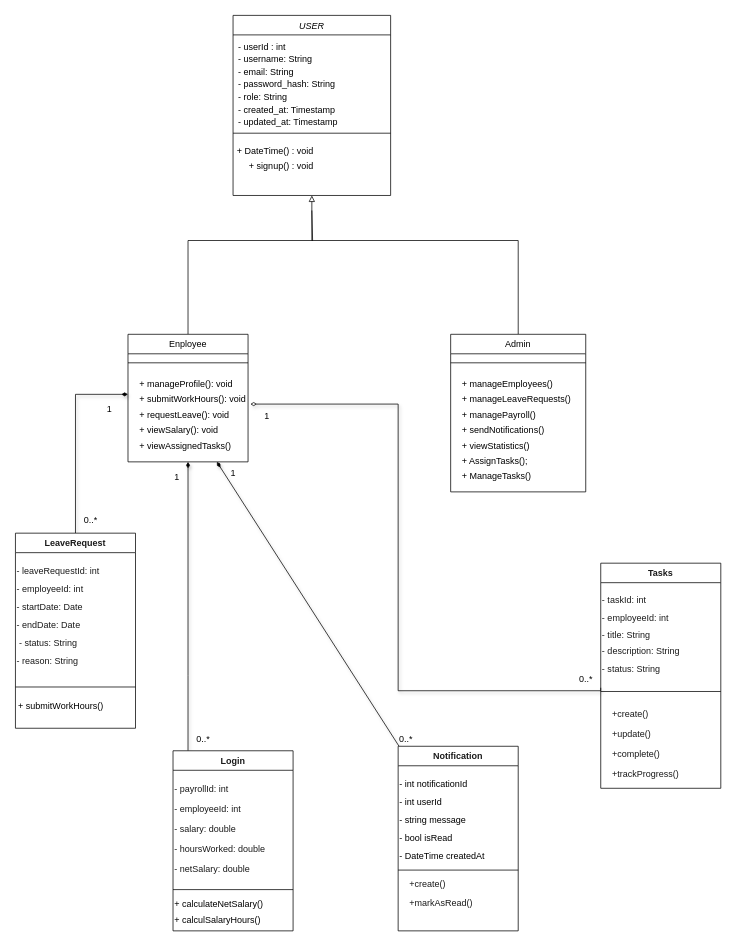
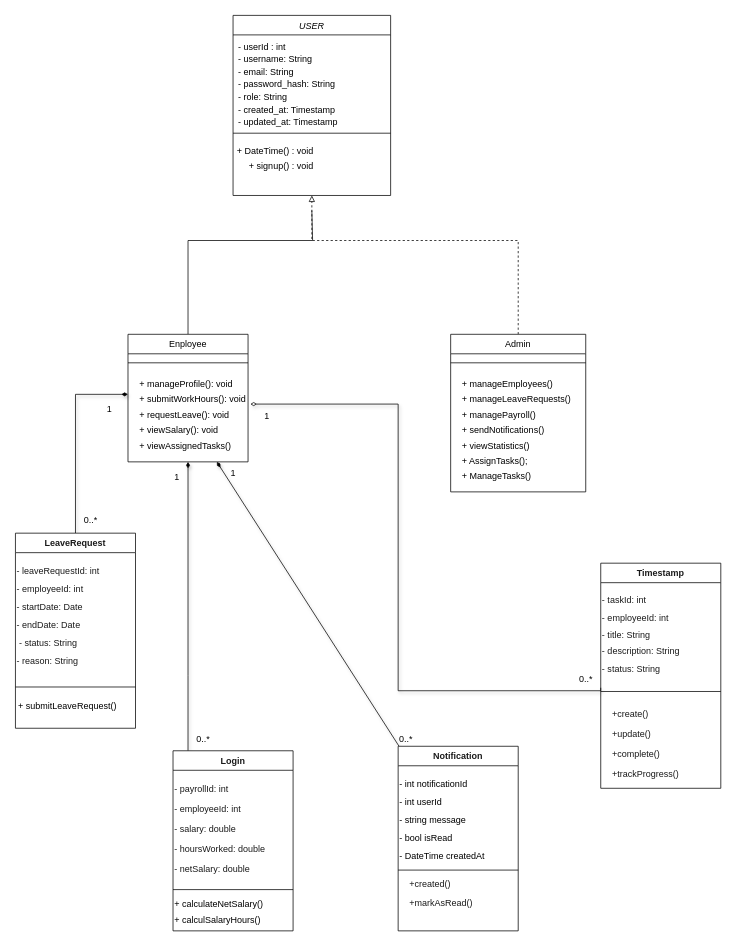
  <mxCell id="0" />
  <mxCell id="1" parent="0" />
  <mxCell id="2" value="USER&#10;" style="swimlane;fontStyle=2;align=center;verticalAlign=top;childLayout=stackLayout;horizontal=1;startSize=26;horizontalStack=0;resizeParent=1;resizeLast=0;collapsible=1;marginBottom=0;rounded=0;shadow=0;strokeWidth=1;flipH=0;flipV=0;swimlaneFillColor=default;" vertex="1" parent="1"><mxGeometry x="310" y="20" width="210" height="240" as="geometry"><mxRectangle x="230" y="140" width="160" height="26" as="alternateBounds" /></mxGeometry></mxCell>
  <mxCell id="3" value="&lt;div style=&quot;line-height: 140%;&quot;&gt;- userId : int&lt;br&gt;- username: String&lt;br&gt;- email: String&lt;br&gt;- password_hash: String&lt;br&gt;- role: String&lt;br&gt;- created_at: Timestamp&lt;br&gt;- updated_at: Timestamp&lt;/div&gt;" style="text;align=left;verticalAlign=top;spacingLeft=4;spacingRight=4;overflow=hidden;rotatable=0;points=[[0,0.5],[1,0.5]];portConstraint=eastwest;fillColor=none;spacing=3;labelBackgroundColor=none;html=1;" vertex="1" parent="2"><mxGeometry y="26" width="210" height="124" as="geometry" /></mxCell>
  <mxCell id="4" value="" style="line;html=1;strokeWidth=1;align=left;verticalAlign=middle;spacingTop=-1;spacingLeft=3;spacingRight=3;rotatable=0;labelPosition=right;points=[];portConstraint=eastwest;" vertex="1" parent="2"><mxGeometry y="150" width="210" height="14" as="geometry" /></mxCell>
  <mxCell id="5" value="&lt;div style=&quot;line-height: 170%;&quot;&gt;&lt;span style=&quot;background-color: transparent; color: light-dark(rgb(0, 0, 0), rgb(255, 255, 255)); text-align: right;&quot;&gt;&amp;nbsp;+ DateTime() : void&lt;/span&gt;&lt;br&gt;&lt;div style=&quot;text-align: right;&quot;&gt;&amp;nbsp;+ signup() : void&lt;/div&gt;&lt;/div&gt;" style="text;whiteSpace=wrap;html=1;" vertex="1" parent="2"><mxGeometry y="164" width="210" height="56" as="geometry" /></mxCell>
  <mxCell id="6" style="edgeStyle=orthogonalEdgeStyle;rounded=0;orthogonalLoop=1;jettySize=auto;html=1;entryX=0.5;entryY=1;entryDx=0;entryDy=0;strokeColor=none;endArrow=open;" edge="1" parent="1" source="8" target="2"><mxGeometry relative="1" as="geometry" /></mxCell>
  <mxCell id="7" style="edgeStyle=orthogonalEdgeStyle;rounded=0;orthogonalLoop=1;jettySize=auto;html=1;strokeColor=default;endArrow=none;startFill=0;" edge="1" parent="1" source="8"><mxGeometry relative="1" as="geometry"><mxPoint x="415" y="280" as="targetPoint" /><Array as="points"><mxPoint x="250" y="320" /><mxPoint x="416" y="320" /></Array></mxGeometry></mxCell>
  <mxCell id="8" value="Enployee" style="swimlane;fontStyle=0;align=center;verticalAlign=top;childLayout=stackLayout;horizontal=1;startSize=26;horizontalStack=0;resizeParent=1;resizeLast=0;collapsible=1;marginBottom=0;rounded=0;shadow=0;strokeWidth=1;swimlaneFillColor=default;" vertex="1" parent="1"><mxGeometry x="170" y="445" width="160" height="170" as="geometry"><mxRectangle x="340" y="380" width="170" height="26" as="alternateBounds" /></mxGeometry></mxCell>
  <mxCell id="9" value="" style="line;html=1;strokeWidth=1;align=left;verticalAlign=middle;spacingTop=-1;spacingLeft=3;spacingRight=3;rotatable=0;labelPosition=right;points=[];portConstraint=eastwest;" vertex="1" parent="8"><mxGeometry y="26" width="160" height="24" as="geometry" /></mxCell>
  <mxCell id="10" value="&lt;div style=&quot;line-height: 170%;&quot;&gt;&amp;nbsp; &amp;nbsp; + manageProfile(): void&lt;/div&gt;&lt;div style=&quot;line-height: 170%;&quot;&gt;&amp;nbsp; &amp;nbsp; + submitWorkHours(): void&lt;/div&gt;&lt;div style=&quot;line-height: 170%;&quot;&gt;&amp;nbsp; &amp;nbsp; + requestLeave(): void&lt;/div&gt;&lt;div style=&quot;line-height: 170%;&quot;&gt;&amp;nbsp; &amp;nbsp; + viewSalary(): void&lt;/div&gt;&lt;div style=&quot;line-height: 170%;&quot;&gt;&amp;nbsp; &amp;nbsp; + viewAssignedTasks()&lt;/div&gt;&lt;div&gt;&lt;br&gt;&lt;/div&gt;" style="text;whiteSpace=wrap;html=1;align=left;" vertex="1" parent="8"><mxGeometry y="50" width="160" height="120" as="geometry" /></mxCell>
- <mxCell id="11" value="&lt;strong style=&quot;color: rgb(26, 26, 26);&quot;&gt;Tasks&lt;/strong&gt;" style="swimlane;fontStyle=1;align=center;verticalAlign=top;childLayout=stackLayout;horizontal=1;startSize=26;horizontalStack=0;resizeParent=1;resizeParentMax=0;resizeLast=0;collapsible=1;marginBottom=0;whiteSpace=wrap;html=1;swimlaneFillColor=default;" vertex="1" parent="1"><mxGeometry x="800" y="750" width="160" height="300" as="geometry" /></mxCell>
+ <mxCell id="11" value="&lt;strong style=&quot;color: rgb(26, 26, 26);&quot;&gt;Timestamp&lt;/strong&gt;" style="swimlane;fontStyle=1;align=center;verticalAlign=top;childLayout=stackLayout;horizontal=1;startSize=26;horizontalStack=0;resizeParent=1;resizeParentMax=0;resizeLast=0;collapsible=1;marginBottom=0;whiteSpace=wrap;html=1;swimlaneFillColor=default;" vertex="1" parent="1"><mxGeometry x="800" y="750" width="160" height="300" as="geometry" /></mxCell>
  <mxCell id="12" value="&lt;p style=&quot;line-height: 90%;&quot;&gt;&lt;font color=&quot;#1a1a1a&quot;&gt;- taskId: int&amp;nbsp;&amp;nbsp;&lt;/font&gt;&lt;/p&gt;&lt;p style=&quot;line-height: 90%;&quot;&gt;&lt;font color=&quot;#1a1a1a&quot;&gt;- employeeId: int&amp;nbsp;&lt;/font&gt;&lt;/p&gt;&lt;p style=&quot;line-height: 90%;&quot;&gt;&lt;font color=&quot;#1a1a1a&quot;&gt;- title: String&amp;nbsp;&amp;nbsp;&lt;/font&gt;&lt;/p&gt;&lt;p style=&quot;line-height: 90%;&quot;&gt;&lt;font color=&quot;#1a1a1a&quot;&gt;- description: String&lt;/font&gt;&lt;/p&gt;&lt;p style=&quot;line-height: 90%;&quot;&gt;&lt;span style=&quot;background-color: transparent; color: rgb(26, 26, 26);&quot;&gt;- status: String&amp;nbsp;&lt;/span&gt;&lt;/p&gt;" style="text;whiteSpace=wrap;html=1;" vertex="1" parent="11"><mxGeometry y="26" width="160" height="140" as="geometry" /></mxCell>
  <mxCell id="13" value="" style="line;strokeWidth=1;fillColor=none;align=left;verticalAlign=middle;spacingTop=-1;spacingLeft=3;spacingRight=3;rotatable=0;labelPosition=right;points=[];portConstraint=eastwest;strokeColor=inherit;" vertex="1" parent="11"><mxGeometry y="166" width="160" height="10" as="geometry" /></mxCell>
  <mxCell id="14" value="&lt;p&gt;&lt;font color=&quot;#1a1a1a&quot;&gt;&amp;nbsp; &amp;nbsp; +create()&lt;/font&gt;&lt;/p&gt;&lt;p&gt;&lt;font color=&quot;#1a1a1a&quot;&gt;&amp;nbsp; &amp;nbsp; +update()&lt;/font&gt;&lt;/p&gt;&lt;p&gt;&lt;font color=&quot;#1a1a1a&quot;&gt;&amp;nbsp; &amp;nbsp; +complete()&lt;/font&gt;&lt;/p&gt;&lt;p&gt;&lt;font color=&quot;#1a1a1a&quot;&gt;&amp;nbsp; &amp;nbsp; +trackProgress()&lt;/font&gt;&lt;/p&gt;" style="text;whiteSpace=wrap;html=1;" vertex="1" parent="11"><mxGeometry y="176" width="160" height="124" as="geometry" /></mxCell>
  <mxCell id="15" style="edgeStyle=orthogonalEdgeStyle;rounded=0;orthogonalLoop=1;jettySize=auto;html=1;entryX=0;entryY=0.25;entryDx=0;entryDy=0;exitX=0.5;exitY=0;exitDx=0;exitDy=0;endArrow=diamondThin;endFill=1;shadow=1;strokeWidth=1;" edge="1" parent="1" source="16" target="10"><mxGeometry relative="1" as="geometry" /></mxCell>
  <mxCell id="16" value="&lt;strong style=&quot;color: rgb(26, 26, 26);&quot;&gt;LeaveRequest&lt;/strong&gt;" style="swimlane;fontStyle=1;align=center;verticalAlign=top;childLayout=stackLayout;horizontal=1;startSize=26;horizontalStack=0;resizeParent=1;resizeParentMax=0;resizeLast=0;collapsible=1;marginBottom=0;whiteSpace=wrap;html=1;swimlaneFillColor=default;" vertex="1" parent="1"><mxGeometry x="20" y="710" width="160" height="260" as="geometry" /></mxCell>
  <mxCell id="17" value="&lt;p style=&quot;line-height: 100%;&quot;&gt;&lt;font color=&quot;#1a1a1a&quot;&gt;- leaveRequestId: int&lt;/font&gt;&lt;/p&gt;&lt;p style=&quot;line-height: 100%;&quot;&gt;&lt;font color=&quot;#1a1a1a&quot;&gt;- employeeId: int&lt;/font&gt;&lt;/p&gt;&lt;p style=&quot;line-height: 100%;&quot;&gt;&lt;font color=&quot;#1a1a1a&quot;&gt;- startDate: Date&amp;nbsp;&lt;/font&gt;&lt;/p&gt;&lt;p style=&quot;line-height: 100%;&quot;&gt;&lt;font color=&quot;#1a1a1a&quot;&gt;- endDate: Date&lt;/font&gt;&lt;/p&gt;&lt;p style=&quot;line-height: 100%;&quot;&gt;&lt;font color=&quot;#1a1a1a&quot;&gt;&amp;nbsp;- status: String&amp;nbsp;&lt;/font&gt;&lt;/p&gt;&lt;p style=&quot;line-height: 100%;&quot;&gt;&lt;font color=&quot;#1a1a1a&quot;&gt;- reason: String&amp;nbsp;&lt;/font&gt;&lt;/p&gt;" style="text;whiteSpace=wrap;html=1;" vertex="1" parent="16"><mxGeometry y="26" width="160" height="174" as="geometry" /></mxCell>
  <mxCell id="18" value="" style="line;strokeWidth=1;fillColor=none;align=left;verticalAlign=middle;spacingTop=-1;spacingLeft=3;spacingRight=3;rotatable=0;labelPosition=right;points=[];portConstraint=eastwest;strokeColor=inherit;" vertex="1" parent="16"><mxGeometry y="200" width="160" height="10" as="geometry" /></mxCell>
- <mxCell id="19" value="+ submitWorkHours()&#10; " style="text;whiteSpace=wrap;verticalAlign=middle;spacingTop=6;spacing=4;" vertex="1" parent="16"><mxGeometry y="210" width="160" height="50" as="geometry" /></mxCell>
+ <mxCell id="19" value="+ submitLeaveRequest()&#10; " style="text;whiteSpace=wrap;verticalAlign=middle;spacingTop=6;spacing=4;" vertex="1" parent="16"><mxGeometry y="210" width="160" height="50" as="geometry" /></mxCell>
  <mxCell id="20" style="edgeStyle=orthogonalEdgeStyle;rounded=0;orthogonalLoop=1;jettySize=auto;html=1;entryX=0.5;entryY=1;entryDx=0;entryDy=0;endArrow=diamondThin;endFill=1;strokeWidth=1;shadow=1;" edge="1" parent="1" source="21" target="10"><mxGeometry relative="1" as="geometry"><Array as="points"><mxPoint x="250" y="900" /><mxPoint x="250" y="900" /></Array></mxGeometry></mxCell>
  <mxCell id="21" value="&lt;strong style=&quot;color: rgb(26, 26, 26);&quot;&gt;Login&lt;/strong&gt;" style="swimlane;fontStyle=1;align=center;verticalAlign=top;childLayout=stackLayout;horizontal=1;startSize=26;horizontalStack=0;resizeParent=1;resizeParentMax=0;resizeLast=0;collapsible=1;marginBottom=0;whiteSpace=wrap;html=1;swimlaneFillColor=default;" vertex="1" parent="1"><mxGeometry x="230" y="1000" width="160" height="240" as="geometry" /></mxCell>
  <mxCell id="22" value="&lt;p&gt;&lt;font color=&quot;#1a1a1a&quot;&gt;- payrollId: int&lt;/font&gt;&lt;/p&gt;&lt;p&gt;&lt;font color=&quot;#1a1a1a&quot;&gt;- employeeId: int&lt;/font&gt;&lt;/p&gt;&lt;p&gt;&lt;font color=&quot;#1a1a1a&quot;&gt;- salary: double&lt;/font&gt;&lt;/p&gt;&lt;p&gt;&lt;font color=&quot;#1a1a1a&quot;&gt;- hoursWorked: double&lt;/font&gt;&lt;/p&gt;&lt;p&gt;&lt;span style=&quot;color: light-dark(rgb(26, 26, 26), rgb(26, 26, 26)); background-color: transparent;&quot;&gt;- netSalary: double&lt;/span&gt;&lt;br&gt;&lt;/p&gt;" style="text;whiteSpace=wrap;html=1;" vertex="1" parent="21"><mxGeometry y="26" width="160" height="154" as="geometry" /></mxCell>
  <mxCell id="23" value="" style="line;strokeWidth=1;fillColor=none;align=left;verticalAlign=middle;spacingTop=-1;spacingLeft=3;spacingRight=3;rotatable=0;labelPosition=right;points=[];portConstraint=eastwest;strokeColor=inherit;" vertex="1" parent="21"><mxGeometry y="180" width="160" height="10" as="geometry" /></mxCell>
  <mxCell id="24" value="&lt;div style=&quot;line-height: 170%;&quot;&gt;+ calculateNetSalary()&lt;/div&gt;&lt;div style=&quot;line-height: 170%;&quot;&gt;+ calculSalaryHours()&amp;nbsp;&lt;/div&gt;" style="text;html=1;align=left;verticalAlign=middle;resizable=0;points=[];autosize=1;strokeColor=none;fillColor=none;" vertex="1" parent="21"><mxGeometry y="190" width="160" height="50" as="geometry" /></mxCell>
  <mxCell id="25" style="rounded=0;orthogonalLoop=1;jettySize=auto;html=1;strokeWidth=1;endArrow=diamondThin;endFill=1;shadow=1;" edge="1" parent="1" source="26" target="10"><mxGeometry relative="1" as="geometry" /></mxCell>
  <mxCell id="26" value="&lt;strong style=&quot;color: rgb(26, 26, 26);&quot;&gt;Notification&lt;/strong&gt;" style="swimlane;fontStyle=1;align=center;verticalAlign=top;childLayout=stackLayout;horizontal=1;startSize=26;horizontalStack=0;resizeParent=1;resizeParentMax=0;resizeLast=0;collapsible=1;marginBottom=0;whiteSpace=wrap;html=1;swimlaneFillColor=default;" vertex="1" parent="1"><mxGeometry x="530" y="994" width="160" height="246" as="geometry"><mxRectangle x="470" y="1282" width="70" height="30" as="alternateBounds" /></mxGeometry></mxCell>
  <mxCell id="27" value="&lt;div style=&quot;line-height: 100%;&quot;&gt;&lt;p&gt;- int notificationId&lt;/p&gt;&lt;p&gt;- int userId&lt;/p&gt;&lt;p&gt;- string message&lt;/p&gt;&lt;p&gt;- bool isRead&lt;/p&gt;&lt;p&gt;- DateTime createdAt&lt;/p&gt;&lt;/div&gt;" style="text;whiteSpace=wrap;html=1;" vertex="1" parent="26"><mxGeometry y="26" width="160" height="134" as="geometry" /></mxCell>
  <mxCell id="28" value="" style="line;strokeWidth=1;fillColor=none;align=left;verticalAlign=middle;spacingTop=-1;spacingLeft=3;spacingRight=3;rotatable=0;labelPosition=right;points=[];portConstraint=eastwest;strokeColor=inherit;" vertex="1" parent="26"><mxGeometry y="160" width="160" height="10" as="geometry" /></mxCell>
- <mxCell id="29" value="&lt;span style=&quot;background-color: transparent; color: rgb(26, 26, 26);&quot;&gt;&amp;nbsp; &amp;nbsp; +create()&lt;/span&gt;&lt;br&gt;&lt;p&gt;&lt;font color=&quot;#1a1a1a&quot;&gt;&amp;nbsp; &amp;nbsp; +markAsRead()&lt;/font&gt;&lt;/p&gt;&lt;p&gt;&lt;br&gt;&lt;/p&gt;" style="text;whiteSpace=wrap;html=1;" vertex="1" parent="26"><mxGeometry y="170" width="160" height="76" as="geometry" /></mxCell>
+ <mxCell id="29" value="&lt;span style=&quot;background-color: transparent; color: rgb(26, 26, 26);&quot;&gt;&amp;nbsp; &amp;nbsp; +created()&lt;/span&gt;&lt;br&gt;&lt;p&gt;&lt;font color=&quot;#1a1a1a&quot;&gt;&amp;nbsp; &amp;nbsp; +markAsRead()&lt;/font&gt;&lt;/p&gt;&lt;p&gt;&lt;br&gt;&lt;/p&gt;" style="text;whiteSpace=wrap;html=1;" vertex="1" parent="26"><mxGeometry y="170" width="160" height="76" as="geometry" /></mxCell>
  <mxCell id="30" style="edgeStyle=orthogonalEdgeStyle;rounded=0;orthogonalLoop=1;jettySize=auto;html=1;strokeWidth=1;endArrow=diamondThin;endFill=0;flowAnimation=0;shadow=1;exitX=0;exitY=1;exitDx=0;exitDy=0;" edge="1" parent="1" source="12"><mxGeometry relative="1" as="geometry"><mxPoint x="780" y="920" as="sourcePoint" /><mxPoint x="333" y="538" as="targetPoint" /><Array as="points"><mxPoint x="800" y="920" /><mxPoint x="530" y="920" /><mxPoint x="530" y="538" /></Array></mxGeometry></mxCell>
- <mxCell id="31" style="edgeStyle=orthogonalEdgeStyle;rounded=0;orthogonalLoop=1;jettySize=auto;html=1;entryX=0.5;entryY=1;entryDx=0;entryDy=0;endArrow=block;endFill=0;" edge="1" parent="1" source="32" target="2"><mxGeometry relative="1" as="geometry"><Array as="points"><mxPoint x="690" y="320" /><mxPoint x="415" y="320" /></Array></mxGeometry></mxCell>
+ <mxCell id="31" style="edgeStyle=orthogonalEdgeStyle;rounded=0;orthogonalLoop=1;jettySize=auto;html=1;entryX=0.5;entryY=1;entryDx=0;entryDy=0;endArrow=block;endFill=0;dashed=1;" edge="1" parent="1" source="32" target="2"><mxGeometry relative="1" as="geometry"><Array as="points"><mxPoint x="690" y="320" /><mxPoint x="415" y="320" /></Array></mxGeometry></mxCell>
  <mxCell id="32" value="Admin" style="swimlane;fontStyle=0;align=center;verticalAlign=top;childLayout=stackLayout;horizontal=1;startSize=26;horizontalStack=0;resizeParent=1;resizeLast=0;collapsible=1;marginBottom=0;rounded=0;shadow=0;strokeWidth=1;glass=0;labelBackgroundColor=none;swimlaneFillColor=default;perimeterSpacing=0;" vertex="1" parent="1"><mxGeometry x="600" y="445" width="180" height="210" as="geometry"><mxRectangle x="550" y="140" width="160" height="26" as="alternateBounds" /></mxGeometry></mxCell>
  <mxCell id="33" value="" style="line;html=1;strokeWidth=1;align=left;verticalAlign=middle;spacingTop=-1;spacingLeft=3;spacingRight=3;rotatable=0;labelPosition=right;points=[];portConstraint=eastwest;" vertex="1" parent="32"><mxGeometry y="26" width="180" height="24" as="geometry" /></mxCell>
  <mxCell id="34" value="&lt;div style=&quot;line-height: 170%;&quot;&gt;&lt;div&gt;&lt;font&gt;&amp;nbsp; &amp;nbsp; + manageEmployees()&lt;/font&gt;&lt;/div&gt;&lt;div&gt;&lt;font&gt;&amp;nbsp; &amp;nbsp; + manageLeaveRequests()&lt;/font&gt;&lt;/div&gt;&lt;div&gt;&lt;font&gt;&amp;nbsp; &amp;nbsp; + managePayroll()&lt;/font&gt;&lt;/div&gt;&lt;div&gt;&lt;font&gt;&amp;nbsp; &amp;nbsp; + sendNotifications()&lt;/font&gt;&lt;/div&gt;&lt;div&gt;&lt;font&gt;&amp;nbsp; &amp;nbsp; + viewStatistics()&lt;/font&gt;&lt;/div&gt;&lt;div&gt;&lt;font&gt;&amp;nbsp; &amp;nbsp; + AssignTasks();&lt;/font&gt;&lt;/div&gt;&lt;div&gt;&lt;font&gt;&amp;nbsp; &amp;nbsp; + ManageTasks()&lt;/font&gt;&lt;/div&gt;&lt;/div&gt;" style="text;whiteSpace=wrap;html=1;align=left;" vertex="1" parent="32"><mxGeometry y="50" width="180" height="160" as="geometry" /></mxCell>
  <mxCell id="35" value="1" style="text;html=1;align=center;verticalAlign=middle;resizable=0;points=[];autosize=1;strokeColor=none;fillColor=none;" vertex="1" parent="1"><mxGeometry x="295" y="615" width="30" height="30" as="geometry" /></mxCell>
  <mxCell id="36" value="1" style="text;html=1;align=center;verticalAlign=middle;resizable=0;points=[];autosize=1;strokeColor=none;fillColor=none;" vertex="1" parent="1"><mxGeometry x="130" y="530" width="30" height="30" as="geometry" /></mxCell>
  <mxCell id="37" value="1" style="text;html=1;align=center;verticalAlign=middle;resizable=0;points=[];autosize=1;strokeColor=none;fillColor=none;" vertex="1" parent="1"><mxGeometry x="220" y="620" width="30" height="30" as="geometry" /></mxCell>
  <mxCell id="38" value="1" style="text;html=1;align=center;verticalAlign=middle;resizable=0;points=[];autosize=1;strokeColor=none;fillColor=none;" vertex="1" parent="1"><mxGeometry x="340" y="540" width="30" height="30" as="geometry" /></mxCell>
  <mxCell id="39" value="0..*" style="text;html=1;align=center;verticalAlign=middle;resizable=0;points=[];autosize=1;strokeColor=none;fillColor=none;" vertex="1" parent="1"><mxGeometry x="100" y="678" width="40" height="30" as="geometry" /></mxCell>
  <mxCell id="40" value="0..*" style="text;html=1;align=center;verticalAlign=middle;resizable=0;points=[];autosize=1;strokeColor=none;fillColor=none;" vertex="1" parent="1"><mxGeometry x="760" y="890" width="40" height="30" as="geometry" /></mxCell>
  <mxCell id="41" value="0..*" style="text;html=1;align=center;verticalAlign=middle;resizable=0;points=[];autosize=1;strokeColor=none;fillColor=none;" vertex="1" parent="1"><mxGeometry x="520" y="970" width="40" height="30" as="geometry" /></mxCell>
  <mxCell id="42" value="0..*" style="text;html=1;align=center;verticalAlign=middle;resizable=0;points=[];autosize=1;strokeColor=none;fillColor=none;" vertex="1" parent="1"><mxGeometry x="250" y="970" width="40" height="30" as="geometry" /></mxCell>
